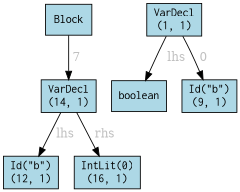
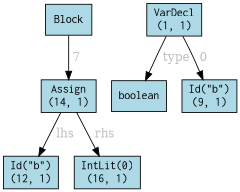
  digraph {
    node [fillcolor=lightblue fontname=Courier shape=box style=filled]
    edge [fontcolor=gray]
    n1 [label=Block]
-   n2 [label="VarDecl\n(14, 1)"]
+   n2 [label="Assign\n(14, 1)"]
    n3 [label="VarDecl\n(1, 1)"]
    n4 [label=boolean]
    n5 [label="Id(\"b\")\n(9, 1)"]
    n6 [label="Id(\"b\")\n(12, 1)"]
    n7 [label="IntLit(0)\n(16, 1)"]
    n1 -> n2 [label=" 7"]
    n2 -> n6 [label=" lhs"]
    n2 -> n7 [label=" rhs"]
-   n3 -> n4 [label=" lhs"]
+   n3 -> n4 [label=" type"]
    n3 -> n5 [label=" 0"]
  }
